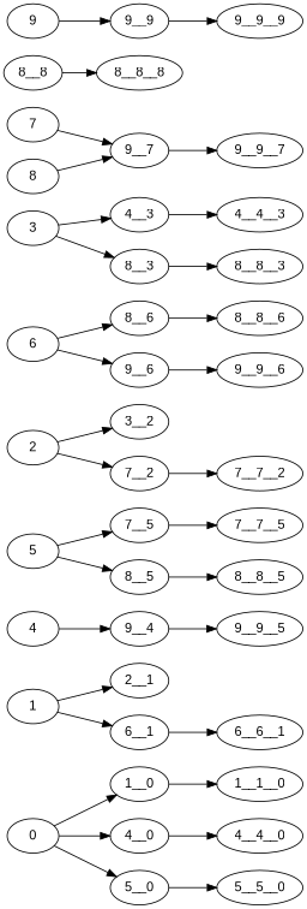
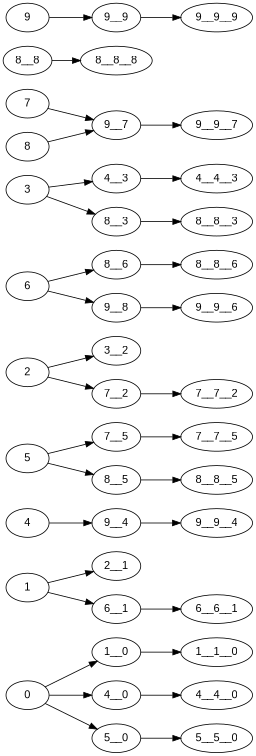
  strict digraph {
    fontname="Liberation Sans"
    rankdir=LR
    node [fontname="Liberation Sans"]
    edge [fontname="Liberation Sans"]
    0
    "1__0"
    "4__0"
    "5__0"
    "1__1__0"
    "4__4__0"
    "5__5__0"
    1
    "2__1"
    "6__1"
    "6__6__1"
    4
    "9__4"
-   "9__9__4" [label="9__9__5"]
+   "9__9__4"
    5
    "7__5"
    "8__5"
    "7__7__5"
    "8__8__5"
    2
    "3__2"
    "7__2"
    "7__7__2"
    6
    "8__6"
-   "9__6"
+   "9__6" [label="9__8"]
    "8__8__6"
    "9__9__6"
    3
    "4__3"
    "8__3"
    "4__4__3"
    "8__8__3"
    7
    "9__7"
    "9__9__7"
    8
    "8__8"
    "8__8__8"
    9
    "9__9"
    "9__9__9"
    0 -> "1__0"
    0 -> "4__0"
    0 -> "5__0"
    "1__0" -> "1__1__0" [weight=1]
    "4__0" -> "4__4__0" [weight=1]
    "5__0" -> "5__5__0" [weight=1]
    1 -> "2__1"
    1 -> "6__1"
    "6__1" -> "6__6__1" [weight=1]
    4 -> "9__4"
    "9__4" -> "9__9__4" [weight=1]
    5 -> "7__5"
    5 -> "8__5"
    "7__5" -> "7__7__5" [weight=1]
    "8__5" -> "8__8__5" [weight=1]
    2 -> "3__2"
    2 -> "7__2"
    "7__2" -> "7__7__2" [weight=1]
    6 -> "8__6"
    6 -> "9__6"
    "8__6" -> "8__8__6" [weight=1]
    "9__6" -> "9__9__6" [weight=1]
    3 -> "4__3"
    3 -> "8__3"
    "4__3" -> "4__4__3" [weight=1]
    "8__3" -> "8__8__3" [weight=1]
    7 -> "9__7"
    "9__7" -> "9__9__7" [weight=1]
    8 -> "9__7"
    "8__8" -> "8__8__8" [weight=1]
    9 -> "9__9"
    "9__9" -> "9__9__9" [weight=1]
  }
